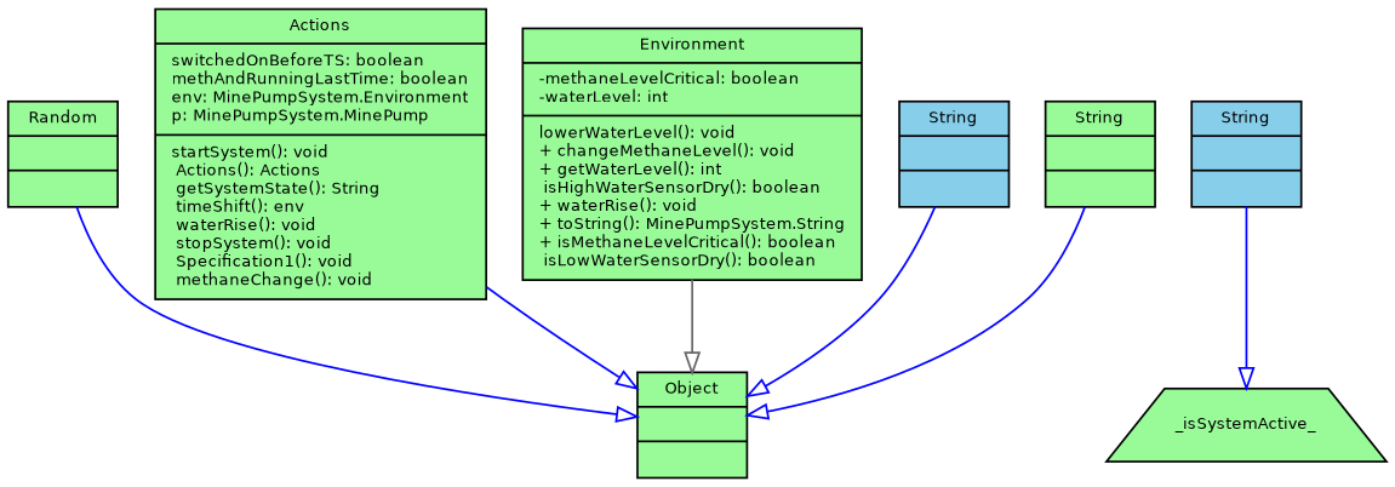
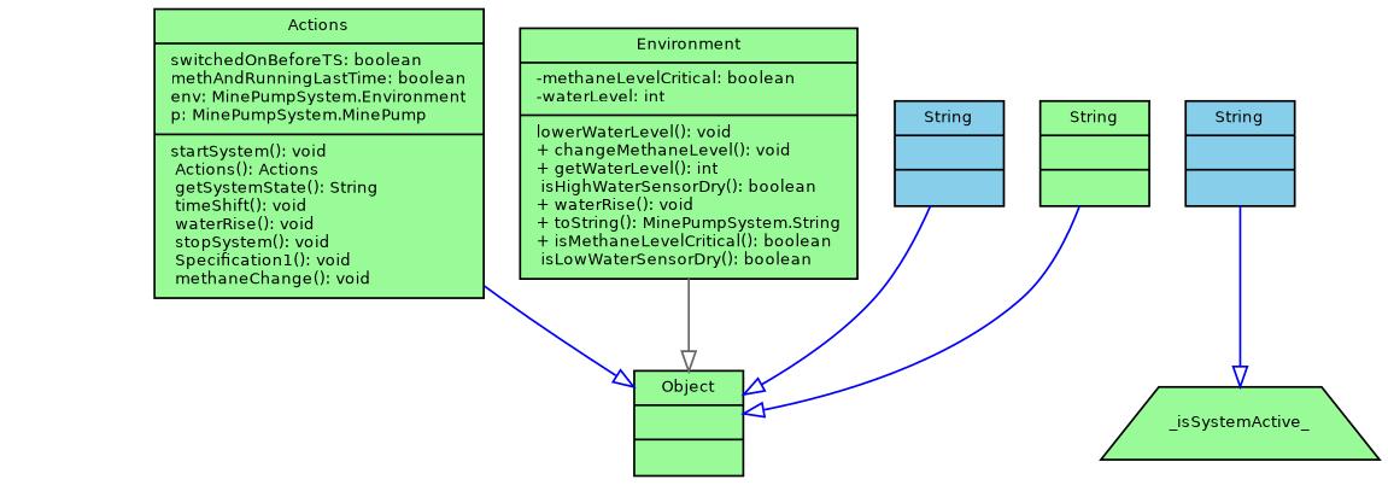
  digraph {
    fontname="Bitstream Vera Sans"
    fontsize=8
    node [fillcolor=palegreen fontname="Bitstream Vera Sans" fontsize=8 shape=record style=filled]
    edge [arrowhead=empty arrowtail=none color=blue fontname="Bitstream Vera Sans" fontsize=8 style=solid]
-   n1 [label="{Random||}"]
    n2 [label="{Object||}"]
-   n3 [label="{Actions|switchedOnBeforeTS: boolean\lmethAndRunningLastTime: boolean\lenv: MinePumpSystem.Environment\lp: MinePumpSystem.MinePump\l| startSystem(): void\l Actions(): Actions\l getSystemState(): String\l timeShift(): env\l waterRise(): void\l stopSystem(): void\l Specification1(): void\l methaneChange(): void\l}"]
+   n3 [label="{Actions|switchedOnBeforeTS: boolean\lmethAndRunningLastTime: boolean\lenv: MinePumpSystem.Environment\lp: MinePumpSystem.MinePump\l| startSystem(): void\l Actions(): Actions\l getSystemState(): String\l timeShift(): void\l waterRise(): void\l stopSystem(): void\l Specification1(): void\l methaneChange(): void\l}"]
    n4 [label="{Environment|-methaneLevelCritical: boolean\l-waterLevel: int\l| lowerWaterLevel(): void\l+ changeMethaneLevel(): void\l+ getWaterLevel(): int\l isHighWaterSensorDry(): boolean\l+ waterRise(): void\l+ toString(): MinePumpSystem.String\l+ isMethaneLevelCritical(): boolean\l isLowWaterSensorDry(): boolean\l}"]
    n5 [fillcolor=skyblue label="{String||}"]
    n6 [label=_isSystemActive_ shape=trapezium]
    n7 [fillcolor=skyblue label="{String||}"]
    n8 [label="{String||}"]
-   n1 -> n2
    n3 -> n2
    n4 -> n2 [color=gray40]
    n5 -> n6
    n7 -> n2
    n8 -> n2
  }
